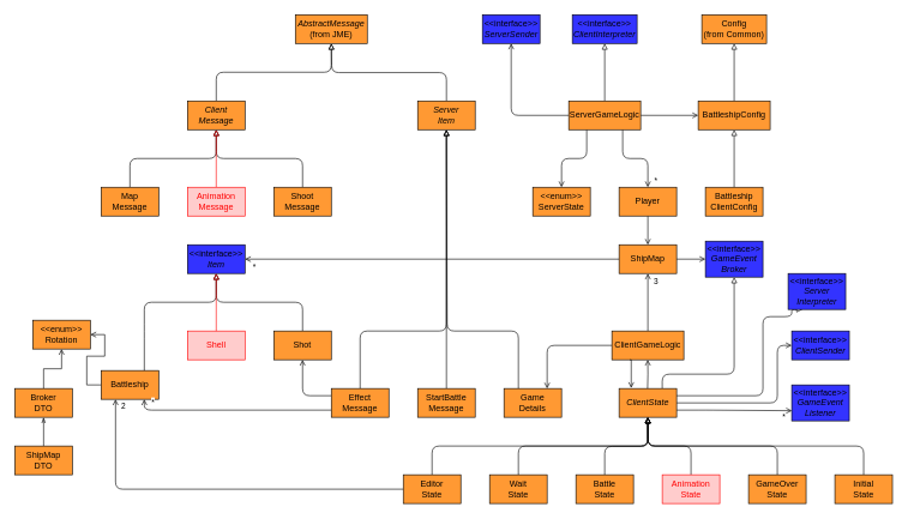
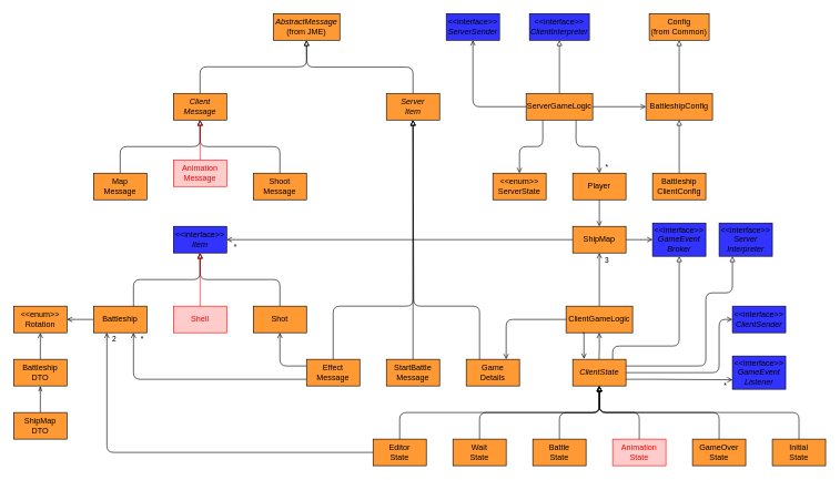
  <mxCell id="0" />
  <mxCell id="1" parent="0" />
  <mxCell id="2" style="edgeStyle=orthogonalEdgeStyle;rounded=0;orthogonalLoop=1;jettySize=auto;html=1;exitX=0.5;exitY=0;exitDx=0;exitDy=0;entryX=0.5;entryY=1;entryDx=0;entryDy=0;endArrow=openThin;endFill=0;" parent="1" source="3" target="5" edge="1"><mxGeometry relative="1" as="geometry" /></mxCell>
  <mxCell id="3" value="ShipMap&lt;div&gt;DTO&lt;/div&gt;" style="html=1;whiteSpace=wrap;fillColor=#FF9933;fontColor=#000000;" parent="1" vertex="1"><mxGeometry x="20" y="620" width="80" height="40" as="geometry" /></mxCell>
  <mxCell id="4" style="edgeStyle=orthogonalEdgeStyle;rounded=0;orthogonalLoop=1;jettySize=auto;html=1;exitX=0.5;exitY=0;exitDx=0;exitDy=0;entryX=0.5;entryY=1;entryDx=0;entryDy=0;endArrow=open;endFill=0;" parent="1" source="5" target="6" edge="1"><mxGeometry relative="1" as="geometry" /></mxCell>
- <mxCell id="5" value="&lt;div&gt;Broker&lt;br&gt;DTO&lt;/div&gt;" style="html=1;whiteSpace=wrap;fillColor=#FF9933;fontColor=#000000;" parent="1" vertex="1"><mxGeometry x="20" y="540" width="80" height="40" as="geometry" /></mxCell>
- <mxCell id="6" value="&amp;lt;&amp;lt;enum&amp;gt;&amp;gt;&lt;div&gt;Rotation&lt;/div&gt;" style="html=1;whiteSpace=wrap;fillColor=#FF9933;fontColor=#000000;" parent="1" vertex="1"><mxGeometry x="45" y="445" width="80" height="40" as="geometry" /></mxCell>
+ <mxCell id="5" value="&lt;div&gt;Battleship&lt;br&gt;DTO&lt;/div&gt;" style="html=1;whiteSpace=wrap;fillColor=#FF9933;fontColor=#000000;" parent="1" vertex="1"><mxGeometry x="20" y="540" width="80" height="40" as="geometry" /></mxCell>
+ <mxCell id="6" value="&amp;lt;&amp;lt;enum&amp;gt;&amp;gt;&lt;div&gt;Rotation&lt;/div&gt;" style="html=1;whiteSpace=wrap;fillColor=#FF9933;fontColor=#000000;" parent="1" vertex="1"><mxGeometry x="20" y="460" width="80" height="40" as="geometry" /></mxCell>
  <mxCell id="7" style="edgeStyle=orthogonalEdgeStyle;rounded=0;orthogonalLoop=1;jettySize=auto;html=1;exitX=0;exitY=0.5;exitDx=0;exitDy=0;entryX=1;entryY=0.5;entryDx=0;entryDy=0;endArrow=open;endFill=0;" parent="1" source="8" target="6" edge="1"><mxGeometry relative="1" as="geometry" /></mxCell>
- <mxCell id="8" value="Battleship" style="html=1;whiteSpace=wrap;fillColor=#FF9933;fontColor=#000000;" parent="1" vertex="1"><mxGeometry x="140" y="515" width="80" height="40" as="geometry" /></mxCell>
+ <mxCell id="8" value="Battleship" style="html=1;whiteSpace=wrap;fillColor=#FF9933;fontColor=#000000;" parent="1" vertex="1"><mxGeometry x="140" y="460" width="80" height="40" as="geometry" /></mxCell>
  <mxCell id="9" value="Shell" style="html=1;whiteSpace=wrap;strokeColor=#FF0000;fontColor=#FF0000;fillColor=#FFCCCC;" parent="1" vertex="1"><mxGeometry x="260" y="460" width="80" height="40" as="geometry" /></mxCell>
  <mxCell id="10" style="edgeStyle=orthogonalEdgeStyle;rounded=1;orthogonalLoop=1;jettySize=auto;html=1;exitX=0.5;exitY=0;exitDx=0;exitDy=0;entryX=0.5;entryY=1;entryDx=0;entryDy=0;endArrow=block;endFill=0;curved=0;" parent="1" source="11" target="12" edge="1"><mxGeometry relative="1" as="geometry" /></mxCell>
  <mxCell id="11" value="Shot" style="html=1;whiteSpace=wrap;fillColor=#FF9933;fontColor=#000000;" parent="1" vertex="1"><mxGeometry x="380" y="460" width="80" height="40" as="geometry" /></mxCell>
  <mxCell id="12" value="&amp;lt;&amp;lt;interface&amp;gt;&amp;gt;&lt;div&gt;&lt;i&gt;Item&lt;/i&gt;&lt;/div&gt;" style="html=1;whiteSpace=wrap;fillColor=#3333FF;" parent="1" vertex="1"><mxGeometry x="260" y="340" width="80" height="40" as="geometry" /></mxCell>
  <mxCell id="13" style="edgeStyle=orthogonalEdgeStyle;rounded=1;orthogonalLoop=1;jettySize=auto;html=1;exitX=0.75;exitY=0;exitDx=0;exitDy=0;entryX=0.5;entryY=1;entryDx=0;entryDy=0;endArrow=block;endFill=0;curved=0;" parent="1" source="8" target="12" edge="1"><mxGeometry relative="1" as="geometry"><Array as="points"><mxPoint x="200" y="460" /><mxPoint x="200" y="420" /><mxPoint x="300" y="420" /></Array></mxGeometry></mxCell>
  <mxCell id="14" value="" style="edgeStyle=orthogonalEdgeStyle;rounded=0;orthogonalLoop=1;jettySize=auto;html=1;endArrow=block;endFill=0;strokeColor=#FF0000;" parent="1" source="9" target="12" edge="1"><mxGeometry relative="1" as="geometry" /></mxCell>
  <mxCell id="15" style="edgeStyle=orthogonalEdgeStyle;rounded=1;orthogonalLoop=1;jettySize=auto;html=1;exitX=0.5;exitY=0;exitDx=0;exitDy=0;entryX=0.5;entryY=1;entryDx=0;entryDy=0;endArrow=block;endFill=0;curved=0;" parent="1" source="16" target="22" edge="1"><mxGeometry relative="1" as="geometry" /></mxCell>
  <mxCell id="16" value="Map&lt;br&gt;Message" style="html=1;whiteSpace=wrap;fillColor=#FF9933;fontColor=#000000;" parent="1" vertex="1"><mxGeometry x="140" y="260" width="80" height="40" as="geometry" /></mxCell>
  <mxCell id="17" style="edgeStyle=orthogonalEdgeStyle;rounded=1;orthogonalLoop=1;jettySize=auto;html=1;exitX=0.5;exitY=0;exitDx=0;exitDy=0;entryX=0.5;entryY=1;entryDx=0;entryDy=0;endArrow=block;endFill=0;curved=0;" parent="1" source="18" target="22" edge="1"><mxGeometry relative="1" as="geometry" /></mxCell>
  <mxCell id="18" value="Shoot&lt;br&gt;Message" style="html=1;whiteSpace=wrap;fillColor=#FF9933;fontColor=#000000;" parent="1" vertex="1"><mxGeometry x="380" y="260" width="80" height="40" as="geometry" /></mxCell>
  <mxCell id="19" style="edgeStyle=orthogonalEdgeStyle;rounded=0;orthogonalLoop=1;jettySize=auto;html=1;exitX=0.5;exitY=0;exitDx=0;exitDy=0;endArrow=block;endFill=0;strokeColor=#FF0000;" parent="1" source="20" edge="1"><mxGeometry relative="1" as="geometry"><mxPoint x="300.077" y="180" as="targetPoint" /></mxGeometry></mxCell>
- <mxCell id="20" value="Animation&lt;br&gt;Message" style="html=1;whiteSpace=wrap;strokeColor=#FF0000;fontColor=#FF0000;fillColor=#FFCCCC;" parent="1" vertex="1"><mxGeometry x="260" y="260" width="80" height="40" as="geometry" /></mxCell>
+ <mxCell id="20" value="Animation&lt;br&gt;Message" style="html=1;whiteSpace=wrap;strokeColor=#FF0000;fontColor=#FF0000;fillColor=#FFCCCC;" parent="1" vertex="1"><mxGeometry x="260" y="240" width="80" height="40" as="geometry" /></mxCell>
  <mxCell id="21" style="edgeStyle=orthogonalEdgeStyle;rounded=1;orthogonalLoop=1;jettySize=auto;html=1;exitX=0.5;exitY=0;exitDx=0;exitDy=0;entryX=0.5;entryY=1;entryDx=0;entryDy=0;endArrow=block;endFill=0;curved=0;" parent="1" source="22" target="25" edge="1"><mxGeometry relative="1" as="geometry" /></mxCell>
  <mxCell id="22" value="&lt;i&gt;Client&lt;br&gt;Message&lt;/i&gt;" style="html=1;whiteSpace=wrap;fillColor=#FF9933;fontColor=#000000;" parent="1" vertex="1"><mxGeometry x="260" y="140" width="80" height="40" as="geometry" /></mxCell>
  <mxCell id="23" style="edgeStyle=orthogonalEdgeStyle;rounded=1;orthogonalLoop=1;jettySize=auto;html=1;exitX=0.5;exitY=0;exitDx=0;exitDy=0;endArrow=block;endFill=0;curved=0;" parent="1" source="24" edge="1"><mxGeometry relative="1" as="geometry"><mxPoint x="460" y="60" as="targetPoint" /></mxGeometry></mxCell>
  <mxCell id="24" value="&lt;i&gt;Server&lt;br&gt;Item&lt;/i&gt;" style="html=1;whiteSpace=wrap;fillColor=#FF9933;fontColor=#000000;" parent="1" vertex="1"><mxGeometry x="580" y="140" width="80" height="40" as="geometry" /></mxCell>
  <mxCell id="25" value="&lt;i&gt;AbstractMessage&lt;/i&gt;&lt;br&gt;(from JME)" style="html=1;whiteSpace=wrap;fillColor=#FF9933;fontColor=#000000;" parent="1" vertex="1"><mxGeometry x="410" y="20" width="100" height="40" as="geometry" /></mxCell>
  <mxCell id="26" style="edgeStyle=orthogonalEdgeStyle;rounded=0;orthogonalLoop=1;jettySize=auto;html=1;exitX=0.5;exitY=0;exitDx=0;exitDy=0;entryX=0.5;entryY=1;entryDx=0;entryDy=0;endArrow=block;endFill=0;" parent="1" source="27" target="24" edge="1"><mxGeometry relative="1" as="geometry" /></mxCell>
  <mxCell id="27" value="StartBattle&lt;br&gt;Message" style="html=1;whiteSpace=wrap;fillColor=#FF9933;fontColor=#000000;" parent="1" vertex="1"><mxGeometry x="580" y="540" width="80" height="40" as="geometry" /></mxCell>
  <mxCell id="28" style="edgeStyle=orthogonalEdgeStyle;rounded=1;orthogonalLoop=1;jettySize=auto;html=1;exitX=0.5;exitY=0;exitDx=0;exitDy=0;entryX=0.5;entryY=1;entryDx=0;entryDy=0;endArrow=block;endFill=0;curved=0;" parent="1" source="32" target="24" edge="1"><mxGeometry relative="1" as="geometry"><Array as="points"><mxPoint x="500" y="460" /><mxPoint x="620" y="460" /></Array></mxGeometry></mxCell>
  <mxCell id="29" style="edgeStyle=orthogonalEdgeStyle;rounded=1;orthogonalLoop=1;jettySize=auto;html=1;exitX=0;exitY=0.75;exitDx=0;exitDy=0;entryX=0.75;entryY=1;entryDx=0;entryDy=0;endArrow=open;endFill=0;curved=0;" parent="1" source="32" target="8" edge="1"><mxGeometry relative="1" as="geometry"><Array as="points"><mxPoint x="200" y="570" /></Array></mxGeometry></mxCell>
  <mxCell id="30" value="*" style="edgeLabel;html=1;align=center;verticalAlign=middle;resizable=0;points=[];" parent="29" vertex="1" connectable="0"><mxGeometry x="0.885" y="-2" relative="1" as="geometry"><mxPoint x="10" y="-10" as="offset" /></mxGeometry></mxCell>
  <mxCell id="31" style="edgeStyle=orthogonalEdgeStyle;rounded=1;orthogonalLoop=1;jettySize=auto;html=1;exitX=0;exitY=0.25;exitDx=0;exitDy=0;entryX=0.5;entryY=1;entryDx=0;entryDy=0;endArrow=open;endFill=0;curved=0;" parent="1" source="32" target="11" edge="1"><mxGeometry relative="1" as="geometry" /></mxCell>
  <mxCell id="32" value="Effect&lt;br&gt;Message" style="html=1;whiteSpace=wrap;fillColor=#FF9933;fontColor=#000000;" parent="1" vertex="1"><mxGeometry x="460" y="540" width="80" height="40" as="geometry" /></mxCell>
  <mxCell id="33" style="edgeStyle=orthogonalEdgeStyle;rounded=1;orthogonalLoop=1;jettySize=auto;html=1;exitX=0.25;exitY=0;exitDx=0;exitDy=0;endArrow=block;endFill=0;curved=0;" parent="1" source="34" edge="1"><mxGeometry relative="1" as="geometry"><mxPoint x="620" y="180" as="targetPoint" /><Array as="points"><mxPoint x="720" y="460" /><mxPoint x="621" y="460" /><mxPoint x="621" y="180" /></Array></mxGeometry></mxCell>
  <mxCell id="34" value="Game&lt;br&gt;Details" style="html=1;whiteSpace=wrap;fillColor=#FF9933;fontColor=#000000;" parent="1" vertex="1"><mxGeometry x="700" y="540" width="80" height="40" as="geometry" /></mxCell>
  <mxCell id="35" style="edgeStyle=orthogonalEdgeStyle;rounded=1;orthogonalLoop=1;jettySize=auto;html=1;exitX=1;exitY=0.75;exitDx=0;exitDy=0;entryX=0.004;entryY=0.717;entryDx=0;entryDy=0;entryPerimeter=0;curved=0;endArrow=open;endFill=0;" parent="1" source="40" target="62" edge="1"><mxGeometry relative="1" as="geometry"><Array as="points"><mxPoint x="980" y="570" /></Array></mxGeometry></mxCell>
  <mxCell id="36" value="*" style="edgeLabel;html=1;align=center;verticalAlign=middle;resizable=0;points=[];" parent="35" vertex="1" connectable="0"><mxGeometry x="0.861" relative="1" as="geometry"><mxPoint y="9" as="offset" /></mxGeometry></mxCell>
  <mxCell id="37" style="edgeStyle=orthogonalEdgeStyle;rounded=1;orthogonalLoop=1;jettySize=auto;html=1;exitX=1;exitY=0.5;exitDx=0;exitDy=0;entryX=0;entryY=0.5;entryDx=0;entryDy=0;curved=0;endArrow=open;endFill=0;" parent="1" source="40" target="61" edge="1"><mxGeometry relative="1" as="geometry"><Array as="points"><mxPoint x="1080" y="560" /><mxPoint x="1080" y="480" /></Array></mxGeometry></mxCell>
  <mxCell id="38" style="edgeStyle=orthogonalEdgeStyle;rounded=1;orthogonalLoop=1;jettySize=auto;html=1;exitX=1;exitY=0.25;exitDx=0;exitDy=0;entryX=0.25;entryY=1;entryDx=0;entryDy=0;curved=0;endArrow=block;endFill=0;" parent="1" source="40" target="63" edge="1"><mxGeometry relative="1" as="geometry"><Array as="points"><mxPoint x="1060" y="550" /><mxPoint x="1060" y="440" /><mxPoint x="1100" y="440" /></Array></mxGeometry></mxCell>
  <mxCell id="39" style="edgeStyle=orthogonalEdgeStyle;rounded=1;orthogonalLoop=1;jettySize=auto;html=1;exitX=0.75;exitY=0;exitDx=0;exitDy=0;curved=0;endArrow=block;endFill=0;" parent="1" source="40" target="64" edge="1"><mxGeometry relative="1" as="geometry"><Array as="points"><mxPoint x="920" y="520" /><mxPoint x="1020" y="520" /></Array></mxGeometry></mxCell>
  <mxCell id="40" value="&lt;i&gt;ClientState&lt;/i&gt;" style="html=1;whiteSpace=wrap;fillColor=#FF9933;fontColor=#000000;" parent="1" vertex="1"><mxGeometry x="860" y="540" width="80" height="40" as="geometry" /></mxCell>
  <mxCell id="41" style="edgeStyle=orthogonalEdgeStyle;rounded=1;orthogonalLoop=1;jettySize=auto;html=1;exitX=0;exitY=0.5;exitDx=0;exitDy=0;entryX=0.75;entryY=0;entryDx=0;entryDy=0;endArrow=open;endFill=0;curved=0;" parent="1" source="44" target="34" edge="1"><mxGeometry relative="1" as="geometry" /></mxCell>
  <mxCell id="42" style="edgeStyle=orthogonalEdgeStyle;rounded=0;orthogonalLoop=1;jettySize=auto;html=1;exitX=0.5;exitY=0;exitDx=0;exitDy=0;endArrow=open;endFill=0;" parent="1" source="44" target="68" edge="1"><mxGeometry relative="1" as="geometry" /></mxCell>
  <mxCell id="43" value="3" style="edgeLabel;html=1;align=center;verticalAlign=middle;resizable=0;points=[];" parent="42" vertex="1" connectable="0"><mxGeometry x="0.689" relative="1" as="geometry"><mxPoint x="10" y="-2" as="offset" /></mxGeometry></mxCell>
  <mxCell id="44" value="ClientGameLogic" style="html=1;whiteSpace=wrap;fillColor=#FF9933;fontColor=#000000;" parent="1" vertex="1"><mxGeometry x="850" y="460" width="100" height="40" as="geometry" /></mxCell>
  <mxCell id="45" style="edgeStyle=orthogonalEdgeStyle;rounded=1;orthogonalLoop=1;jettySize=auto;html=1;exitX=0.5;exitY=0;exitDx=0;exitDy=0;entryX=0.5;entryY=1;entryDx=0;entryDy=0;endArrow=block;endFill=0;curved=0;" parent="1" source="48" target="40" edge="1"><mxGeometry relative="1" as="geometry" /></mxCell>
  <mxCell id="46" style="edgeStyle=orthogonalEdgeStyle;rounded=1;orthogonalLoop=1;jettySize=auto;html=1;exitX=0;exitY=0.5;exitDx=0;exitDy=0;entryX=0.25;entryY=1;entryDx=0;entryDy=0;curved=0;endArrow=open;endFill=0;" parent="1" source="48" target="8" edge="1"><mxGeometry relative="1" as="geometry" /></mxCell>
  <mxCell id="47" value="2" style="edgeLabel;html=1;align=center;verticalAlign=middle;resizable=0;points=[];" parent="46" vertex="1" connectable="0"><mxGeometry x="0.947" y="-1" relative="1" as="geometry"><mxPoint x="9" y="-6" as="offset" /></mxGeometry></mxCell>
  <mxCell id="48" value="Editor&lt;br&gt;State" style="html=1;whiteSpace=wrap;fillColor=#FF9933;fontColor=#000000;" parent="1" vertex="1"><mxGeometry x="560" y="660" width="80" height="40" as="geometry" /></mxCell>
  <mxCell id="49" style="edgeStyle=orthogonalEdgeStyle;rounded=1;orthogonalLoop=1;jettySize=auto;html=1;exitX=0.5;exitY=0;exitDx=0;exitDy=0;entryX=0.5;entryY=1;entryDx=0;entryDy=0;endArrow=block;endFill=0;curved=0;" parent="1" source="50" target="40" edge="1"><mxGeometry relative="1" as="geometry" /></mxCell>
  <mxCell id="50" value="Wait&lt;br&gt;State" style="html=1;whiteSpace=wrap;fillColor=#FF9933;fontColor=#000000;" parent="1" vertex="1"><mxGeometry x="680" y="660" width="80" height="40" as="geometry" /></mxCell>
  <mxCell id="51" style="edgeStyle=orthogonalEdgeStyle;rounded=1;orthogonalLoop=1;jettySize=auto;html=1;exitX=0.5;exitY=0;exitDx=0;exitDy=0;endArrow=block;endFill=0;curved=0;" parent="1" source="52" edge="1"><mxGeometry relative="1" as="geometry"><mxPoint x="900" y="580" as="targetPoint" /></mxGeometry></mxCell>
  <mxCell id="52" value="Battle&lt;br&gt;State" style="html=1;whiteSpace=wrap;fillColor=#FF9933;fontColor=#000000;" parent="1" vertex="1"><mxGeometry x="800" y="660" width="80" height="40" as="geometry" /></mxCell>
  <mxCell id="53" style="edgeStyle=orthogonalEdgeStyle;rounded=1;orthogonalLoop=1;jettySize=auto;html=1;exitX=0.5;exitY=0;exitDx=0;exitDy=0;entryX=0.5;entryY=1;entryDx=0;entryDy=0;endArrow=block;endFill=0;curved=0;" parent="1" source="54" target="40" edge="1"><mxGeometry relative="1" as="geometry" /></mxCell>
  <mxCell id="54" value="Initial&lt;br&gt;State" style="html=1;whiteSpace=wrap;fillColor=#FF9933;fontColor=#000000;" parent="1" vertex="1"><mxGeometry x="1160" y="660" width="80" height="40" as="geometry" /></mxCell>
  <mxCell id="55" style="edgeStyle=orthogonalEdgeStyle;rounded=1;orthogonalLoop=1;jettySize=auto;html=1;exitX=0.5;exitY=0;exitDx=0;exitDy=0;entryX=0.5;entryY=1;entryDx=0;entryDy=0;endArrow=block;endFill=0;curved=0;" parent="1" source="56" target="40" edge="1"><mxGeometry relative="1" as="geometry" /></mxCell>
  <mxCell id="56" value="GameOver&lt;br&gt;State" style="html=1;whiteSpace=wrap;fillColor=#FF9933;fontColor=#000000;" parent="1" vertex="1"><mxGeometry x="1040" y="660" width="80" height="40" as="geometry" /></mxCell>
  <mxCell id="57" style="edgeStyle=orthogonalEdgeStyle;rounded=1;orthogonalLoop=1;jettySize=auto;html=1;exitX=0.5;exitY=0;exitDx=0;exitDy=0;entryX=0.5;entryY=1;entryDx=0;entryDy=0;endArrow=block;endFill=0;curved=0;" parent="1" source="58" target="40" edge="1"><mxGeometry relative="1" as="geometry" /></mxCell>
  <mxCell id="58" value="Animation&lt;br&gt;State" style="html=1;whiteSpace=wrap;strokeColor=#FF0000;fontColor=#FF0000;fillColor=#FFCCCC;" parent="1" vertex="1"><mxGeometry x="920" y="660" width="80" height="40" as="geometry" /></mxCell>
  <mxCell id="59" style="edgeStyle=orthogonalEdgeStyle;rounded=0;orthogonalLoop=1;jettySize=auto;html=1;exitX=0.75;exitY=0;exitDx=0;exitDy=0;entryX=0.702;entryY=1;entryDx=0;entryDy=0;entryPerimeter=0;endArrow=open;endFill=0;" parent="1" edge="1"><mxGeometry relative="1" as="geometry"><mxPoint x="899.63" y="540" as="sourcePoint" /><mxPoint x="899.83" y="500" as="targetPoint" /></mxGeometry></mxCell>
  <mxCell id="60" style="edgeStyle=orthogonalEdgeStyle;rounded=0;orthogonalLoop=1;jettySize=auto;html=1;exitX=0.25;exitY=1;exitDx=0;exitDy=0;entryX=0.211;entryY=-0.017;entryDx=0;entryDy=0;entryPerimeter=0;endArrow=open;endFill=0;" parent="1" source="44" target="40" edge="1"><mxGeometry relative="1" as="geometry" /></mxCell>
  <mxCell id="61" value="&amp;lt;&amp;lt;interface&amp;gt;&amp;gt;&lt;div&gt;&lt;i&gt;ClientSender&lt;/i&gt;&lt;/div&gt;" style="html=1;whiteSpace=wrap;fillColor=#3333FF;" parent="1" vertex="1"><mxGeometry x="1100" y="460" width="80" height="40" as="geometry" /></mxCell>
  <mxCell id="62" value="&amp;lt;&amp;lt;interface&amp;gt;&amp;gt;&lt;div&gt;&lt;i&gt;GameEvent&lt;br&gt;Listener&lt;/i&gt;&lt;/div&gt;" style="html=1;whiteSpace=wrap;fillColor=#3333FF;" parent="1" vertex="1"><mxGeometry x="1100" y="535" width="80" height="50" as="geometry" /></mxCell>
- <mxCell id="63" value="&amp;lt;&amp;lt;interface&amp;gt;&amp;gt;&lt;div&gt;&lt;i&gt;Server&lt;br&gt;Interpreter&lt;/i&gt;&lt;/div&gt;" style="html=1;whiteSpace=wrap;fillColor=#3333FF;" parent="1" vertex="1"><mxGeometry x="1095" y="380" width="80" height="50" as="geometry" /></mxCell>
+ <mxCell id="63" value="&amp;lt;&amp;lt;interface&amp;gt;&amp;gt;&lt;div&gt;&lt;i&gt;Server&lt;br&gt;Interpreter&lt;/i&gt;&lt;/div&gt;" style="html=1;whiteSpace=wrap;fillColor=#3333FF;" parent="1" vertex="1"><mxGeometry x="1080" y="335" width="80" height="50" as="geometry" /></mxCell>
  <mxCell id="64" value="&amp;lt;&amp;lt;interface&amp;gt;&amp;gt;&lt;div&gt;&lt;i&gt;GameEvent&lt;br&gt;Broker&lt;/i&gt;&lt;/div&gt;" style="html=1;whiteSpace=wrap;fillColor=#3333FF;" parent="1" vertex="1"><mxGeometry x="980" y="335" width="80" height="50" as="geometry" /></mxCell>
  <mxCell id="65" style="edgeStyle=orthogonalEdgeStyle;rounded=0;orthogonalLoop=1;jettySize=auto;html=1;exitX=1;exitY=0.5;exitDx=0;exitDy=0;entryX=0;entryY=0.5;entryDx=0;entryDy=0;endArrow=open;endFill=0;" parent="1" source="68" target="64" edge="1"><mxGeometry relative="1" as="geometry" /></mxCell>
  <mxCell id="66" style="edgeStyle=orthogonalEdgeStyle;rounded=0;orthogonalLoop=1;jettySize=auto;html=1;exitX=0;exitY=0.5;exitDx=0;exitDy=0;entryX=1;entryY=0.5;entryDx=0;entryDy=0;endArrow=open;endFill=0;" parent="1" source="68" target="12" edge="1"><mxGeometry relative="1" as="geometry" /></mxCell>
  <mxCell id="67" value="*" style="edgeLabel;html=1;align=center;verticalAlign=middle;resizable=0;points=[];" parent="66" vertex="1" connectable="0"><mxGeometry x="0.945" y="-2" relative="1" as="geometry"><mxPoint x="-2" y="13" as="offset" /></mxGeometry></mxCell>
  <mxCell id="68" value="ShipMap" style="html=1;whiteSpace=wrap;fillColor=#FF9933;fontColor=#000000;" parent="1" vertex="1"><mxGeometry x="860" y="340" width="80" height="40" as="geometry" /></mxCell>
  <mxCell id="69" style="edgeStyle=orthogonalEdgeStyle;rounded=0;orthogonalLoop=1;jettySize=auto;html=1;exitX=0.5;exitY=1;exitDx=0;exitDy=0;entryX=0.5;entryY=0;entryDx=0;entryDy=0;endArrow=open;endFill=0;" parent="1" source="70" target="68" edge="1"><mxGeometry relative="1" as="geometry" /></mxCell>
  <mxCell id="70" value="Player" style="html=1;whiteSpace=wrap;fillColor=#FF9933;fontColor=#000000;" parent="1" vertex="1"><mxGeometry x="860" y="260" width="80" height="40" as="geometry" /></mxCell>
  <mxCell id="71" value="&amp;lt;&amp;lt;enum&amp;gt;&amp;gt;&lt;br&gt;ServerState" style="html=1;whiteSpace=wrap;fillColor=#FF9933;fontColor=#000000;" parent="1" vertex="1"><mxGeometry x="740" y="260" width="80" height="40" as="geometry" /></mxCell>
  <mxCell id="72" style="edgeStyle=orthogonalEdgeStyle;rounded=0;orthogonalLoop=1;jettySize=auto;html=1;exitX=0.5;exitY=0;exitDx=0;exitDy=0;entryX=0.5;entryY=1;entryDx=0;entryDy=0;endArrow=block;endFill=0;" parent="1" source="78" target="84" edge="1"><mxGeometry relative="1" as="geometry" /></mxCell>
  <mxCell id="73" style="edgeStyle=orthogonalEdgeStyle;rounded=0;orthogonalLoop=1;jettySize=auto;html=1;exitX=1;exitY=0.5;exitDx=0;exitDy=0;entryX=0;entryY=0.5;entryDx=0;entryDy=0;endArrow=open;endFill=0;" parent="1" source="78" target="80" edge="1"><mxGeometry relative="1" as="geometry" /></mxCell>
  <mxCell id="74" style="edgeStyle=orthogonalEdgeStyle;rounded=1;orthogonalLoop=1;jettySize=auto;html=1;exitX=0.75;exitY=1;exitDx=0;exitDy=0;entryX=0.5;entryY=0;entryDx=0;entryDy=0;curved=0;endArrow=open;endFill=0;" parent="1" source="78" target="70" edge="1"><mxGeometry relative="1" as="geometry" /></mxCell>
  <mxCell id="75" value="*" style="edgeLabel;html=1;align=center;verticalAlign=middle;resizable=0;points=[];" vertex="1" connectable="0" parent="74"><mxGeometry x="0.773" y="-1" relative="1" as="geometry"><mxPoint x="11" y="3" as="offset" /></mxGeometry></mxCell>
  <mxCell id="76" style="edgeStyle=orthogonalEdgeStyle;rounded=1;orthogonalLoop=1;jettySize=auto;html=1;exitX=0.25;exitY=1;exitDx=0;exitDy=0;entryX=0.5;entryY=0;entryDx=0;entryDy=0;curved=0;endArrow=open;endFill=0;" parent="1" source="78" target="71" edge="1"><mxGeometry relative="1" as="geometry" /></mxCell>
  <mxCell id="77" style="edgeStyle=orthogonalEdgeStyle;rounded=1;orthogonalLoop=1;jettySize=auto;html=1;exitX=0;exitY=0.5;exitDx=0;exitDy=0;entryX=0.5;entryY=1;entryDx=0;entryDy=0;curved=0;endArrow=open;endFill=0;" parent="1" source="78" target="85" edge="1"><mxGeometry relative="1" as="geometry" /></mxCell>
  <mxCell id="78" value="ServerGameLogic" style="html=1;whiteSpace=wrap;fillColor=#FF9933;fontColor=#000000;" parent="1" vertex="1"><mxGeometry x="790" y="140" width="100" height="40" as="geometry" /></mxCell>
  <mxCell id="79" style="edgeStyle=orthogonalEdgeStyle;rounded=0;orthogonalLoop=1;jettySize=auto;html=1;exitX=0.5;exitY=0;exitDx=0;exitDy=0;entryX=0.5;entryY=1;entryDx=0;entryDy=0;endArrow=block;endFill=0;" parent="1" source="80" target="83" edge="1"><mxGeometry relative="1" as="geometry" /></mxCell>
  <mxCell id="80" value="BattleshipConfig" style="html=1;whiteSpace=wrap;fillColor=#FF9933;fontColor=#000000;" parent="1" vertex="1"><mxGeometry x="970" y="140" width="100" height="40" as="geometry" /></mxCell>
  <mxCell id="81" style="edgeStyle=orthogonalEdgeStyle;rounded=0;orthogonalLoop=1;jettySize=auto;html=1;exitX=0.5;exitY=0;exitDx=0;exitDy=0;entryX=0.5;entryY=1;entryDx=0;entryDy=0;endArrow=block;endFill=0;" parent="1" source="82" target="80" edge="1"><mxGeometry relative="1" as="geometry" /></mxCell>
  <mxCell id="82" value="Battleship&lt;br&gt;ClientConfig" style="html=1;whiteSpace=wrap;fillColor=#FF9933;fontColor=#000000;" parent="1" vertex="1"><mxGeometry x="980" y="260" width="80" height="40" as="geometry" /></mxCell>
  <mxCell id="83" value="Config&lt;br&gt;(from Common)" style="html=1;whiteSpace=wrap;fillColor=#FF9933;fontColor=#000000;" parent="1" vertex="1"><mxGeometry x="975" y="20" width="90" height="40" as="geometry" /></mxCell>
  <mxCell id="84" value="&amp;lt;&amp;lt;interface&amp;gt;&amp;gt;&lt;div&gt;&lt;i&gt;ClientInterpreter&lt;/i&gt;&lt;/div&gt;" style="html=1;whiteSpace=wrap;fillColor=#3333FF;" parent="1" vertex="1"><mxGeometry x="795" y="20" width="90" height="40" as="geometry" /></mxCell>
  <mxCell id="85" value="&amp;lt;&amp;lt;interface&amp;gt;&amp;gt;&lt;div&gt;&lt;i&gt;ServerSender&lt;/i&gt;&lt;/div&gt;" style="html=1;whiteSpace=wrap;fillColor=#3333FF;" parent="1" vertex="1"><mxGeometry x="670" y="20" width="80" height="40" as="geometry" /></mxCell>
